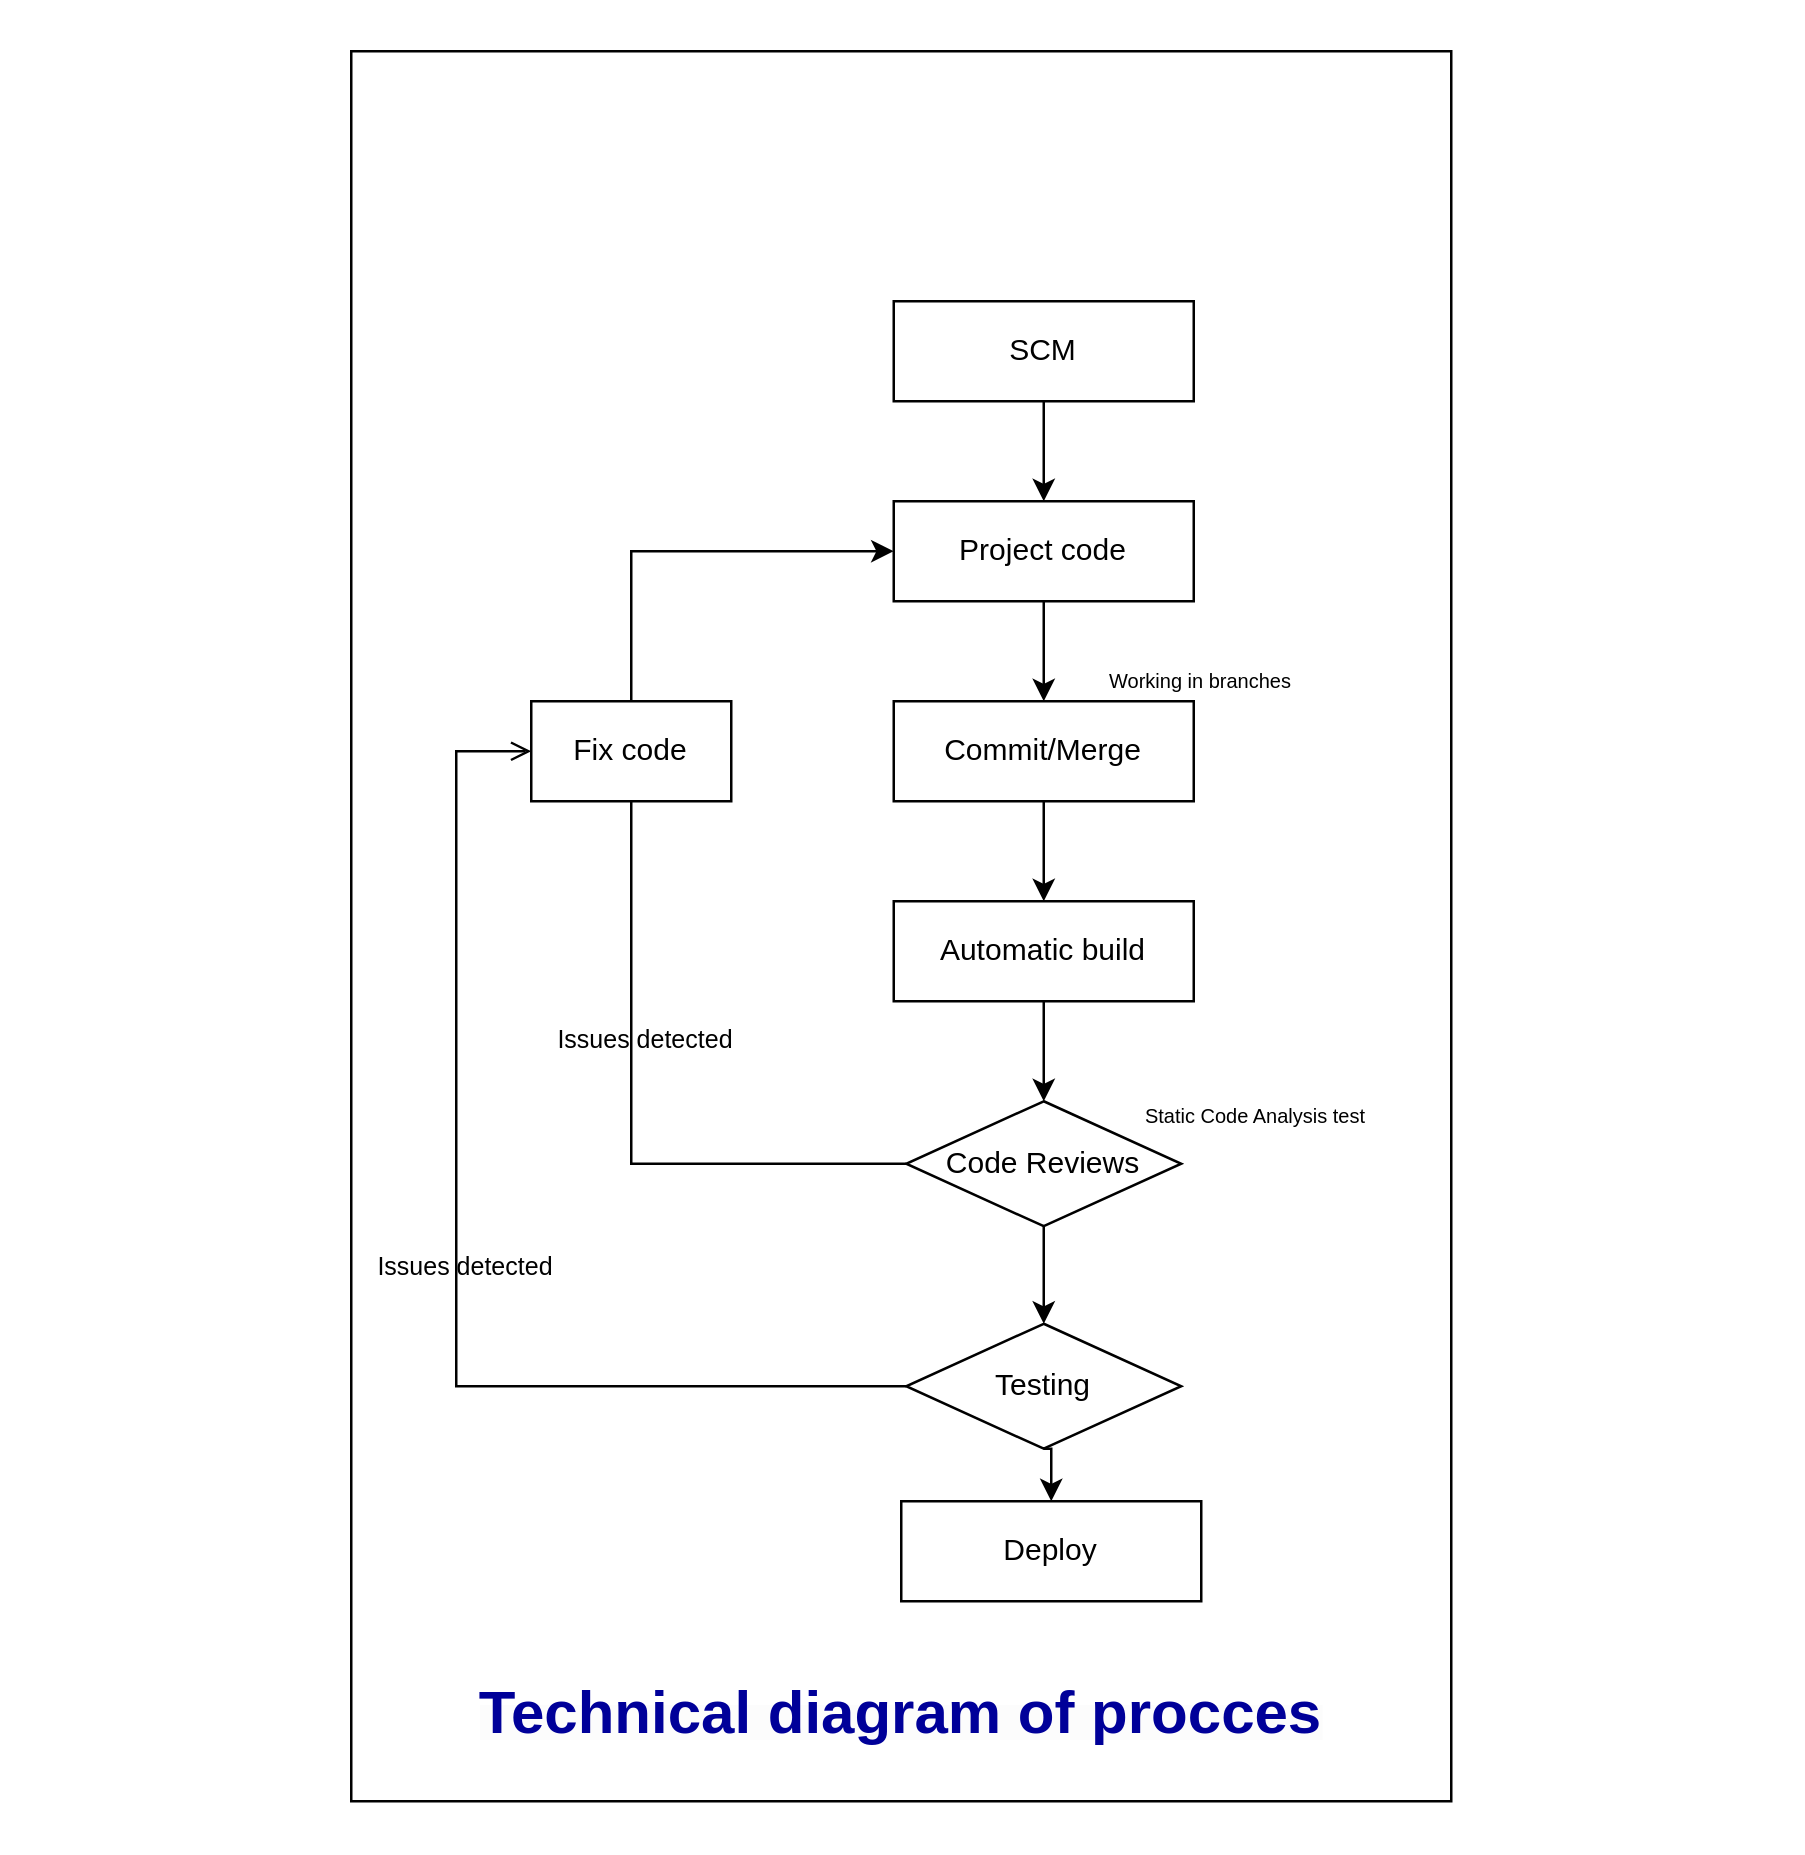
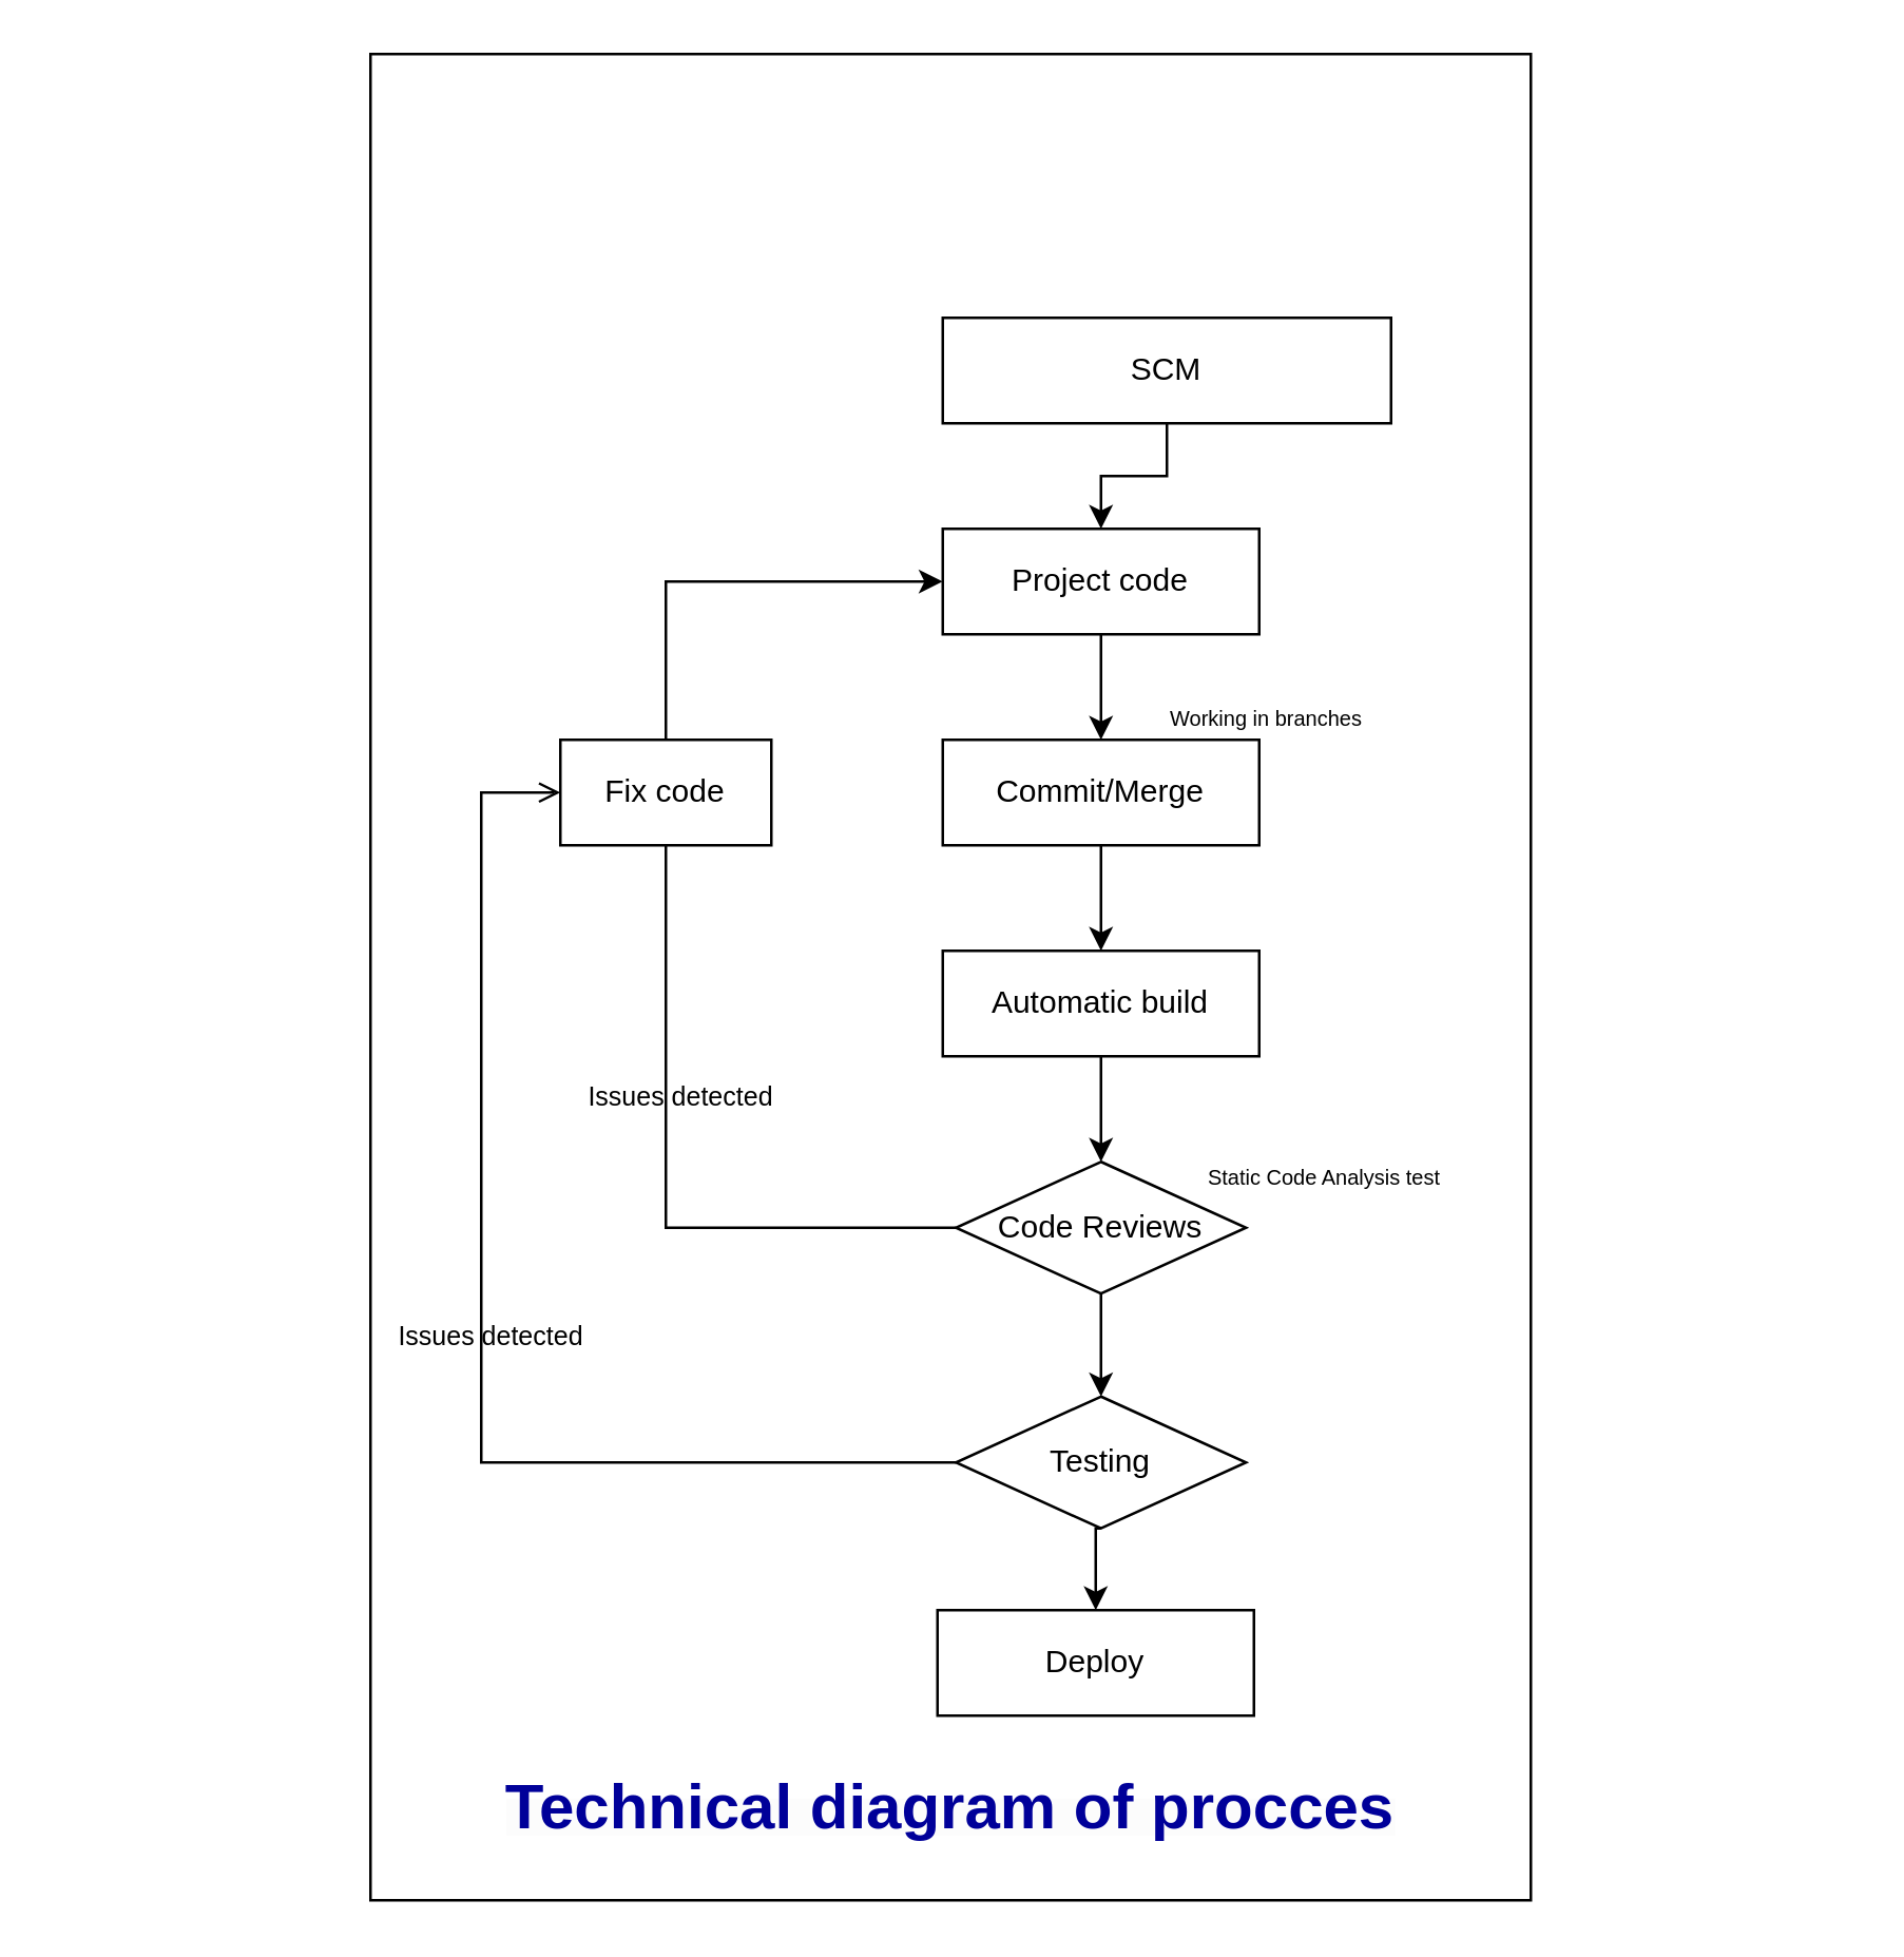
  <mxCell id="0" />
  <mxCell id="1" parent="0" />
  <mxCell id="2" value="" style="verticalLabelPosition=bottom;verticalAlign=top;html=1;shape=mxgraph.basic.rect;fillColor2=none;strokeWidth=1;size=20;indent=5;fontSize=10;" vertex="1" parent="1"><mxGeometry x="140" y="20" width="440" height="700" as="geometry" /></mxCell>
  <mxCell id="3" style="edgeStyle=orthogonalEdgeStyle;rounded=0;orthogonalLoop=1;jettySize=auto;html=1;exitX=0.5;exitY=1;exitDx=0;exitDy=0;entryX=0.5;entryY=0;entryDx=0;entryDy=0;" edge="1" parent="1" source="4" target="6"><mxGeometry relative="1" as="geometry" /></mxCell>
- <mxCell id="4" value="SCM" style="rounded=0;whiteSpace=wrap;html=1;" vertex="1" parent="1"><mxGeometry x="357" y="120" width="120" height="40" as="geometry" /></mxCell>
+ <mxCell id="4" value="SCM" style="rounded=0;whiteSpace=wrap;html=1;" vertex="1" parent="1"><mxGeometry x="357" y="120" width="170" height="40" as="geometry" /></mxCell>
  <mxCell id="5" style="edgeStyle=orthogonalEdgeStyle;rounded=0;orthogonalLoop=1;jettySize=auto;html=1;exitX=0.5;exitY=1;exitDx=0;exitDy=0;entryX=0.5;entryY=0;entryDx=0;entryDy=0;" edge="1" parent="1" source="6" target="8"><mxGeometry relative="1" as="geometry" /></mxCell>
  <mxCell id="6" value="Project code" style="rounded=0;whiteSpace=wrap;html=1;" vertex="1" parent="1"><mxGeometry x="357" y="200" width="120" height="40" as="geometry" /></mxCell>
  <mxCell id="7" style="edgeStyle=orthogonalEdgeStyle;rounded=0;orthogonalLoop=1;jettySize=auto;html=1;exitX=0.5;exitY=1;exitDx=0;exitDy=0;entryX=0.5;entryY=0;entryDx=0;entryDy=0;" edge="1" parent="1" source="8" target="14"><mxGeometry relative="1" as="geometry" /></mxCell>
  <mxCell id="8" value="Commit/Merge" style="rounded=0;whiteSpace=wrap;html=1;" vertex="1" parent="1"><mxGeometry x="357" y="280" width="120" height="40" as="geometry" /></mxCell>
  <mxCell id="9" value="&lt;font style=&quot;font-size: 8px&quot;&gt;Working in branches&lt;/font&gt;" style="text;html=1;strokeColor=none;fillColor=none;align=center;verticalAlign=middle;whiteSpace=wrap;rounded=0;" vertex="1" parent="1"><mxGeometry x="410" y="256" width="140" height="30" as="geometry" /></mxCell>
  <mxCell id="10" style="edgeStyle=orthogonalEdgeStyle;rounded=0;orthogonalLoop=1;jettySize=auto;html=1;exitX=0;exitY=0.5;exitDx=0;exitDy=0;entryX=0;entryY=0.5;entryDx=0;entryDy=0;startArrow=none;" edge="1" parent="1" source="19" target="6"><mxGeometry relative="1" as="geometry"><Array as="points"><mxPoint x="252" y="220" /></Array></mxGeometry></mxCell>
  <mxCell id="11" style="edgeStyle=orthogonalEdgeStyle;rounded=0;orthogonalLoop=1;jettySize=auto;html=1;exitX=0.5;exitY=1;exitDx=0;exitDy=0;" edge="1" parent="1" source="12" target="18"><mxGeometry relative="1" as="geometry" /></mxCell>
  <mxCell id="12" value="Code Reviews" style="rhombus;whiteSpace=wrap;html=1;" vertex="1" parent="1"><mxGeometry x="362" y="440" width="110" height="50" as="geometry" /></mxCell>
  <mxCell id="13" style="edgeStyle=orthogonalEdgeStyle;rounded=0;orthogonalLoop=1;jettySize=auto;html=1;exitX=0.5;exitY=1;exitDx=0;exitDy=0;entryX=0.5;entryY=0;entryDx=0;entryDy=0;" edge="1" parent="1" source="14" target="12"><mxGeometry relative="1" as="geometry" /></mxCell>
  <mxCell id="14" value="Automatic build" style="rounded=0;whiteSpace=wrap;html=1;" vertex="1" parent="1"><mxGeometry x="357" y="360" width="120" height="40" as="geometry" /></mxCell>
  <mxCell id="15" value="&lt;font style=&quot;font-size: 8px&quot;&gt;Static Code Analysis test&lt;/font&gt;" style="text;html=1;strokeColor=none;fillColor=none;align=center;verticalAlign=middle;whiteSpace=wrap;rounded=0;" vertex="1" parent="1"><mxGeometry x="432" y="430" width="140" height="30" as="geometry" /></mxCell>
  <mxCell id="16" style="edgeStyle=orthogonalEdgeStyle;rounded=0;orthogonalLoop=1;jettySize=auto;html=1;exitX=0;exitY=0.5;exitDx=0;exitDy=0;entryX=0;entryY=0.5;entryDx=0;entryDy=0;endArrow=open;" edge="1" parent="1" source="18" target="19"><mxGeometry relative="1" as="geometry"><Array as="points"><mxPoint x="182" y="554" /><mxPoint x="182" y="300" /></Array></mxGeometry></mxCell>
  <mxCell id="17" style="edgeStyle=orthogonalEdgeStyle;rounded=0;orthogonalLoop=1;jettySize=auto;html=1;exitX=0.5;exitY=1;exitDx=0;exitDy=0;entryX=0.5;entryY=0;entryDx=0;entryDy=0;fontSize=10;" edge="1" parent="1" source="18" target="23"><mxGeometry relative="1" as="geometry" /></mxCell>
  <mxCell id="18" value="Testing" style="rhombus;whiteSpace=wrap;html=1;" vertex="1" parent="1"><mxGeometry x="362" y="529" width="110" height="50" as="geometry" /></mxCell>
  <mxCell id="19" value="Fix code" style="rounded=0;whiteSpace=wrap;html=1;" vertex="1" parent="1"><mxGeometry x="212" y="280" width="80" height="40" as="geometry" /></mxCell>
  <mxCell id="20" value="" style="edgeStyle=orthogonalEdgeStyle;rounded=0;orthogonalLoop=1;jettySize=auto;html=1;exitX=0;exitY=0.5;exitDx=0;exitDy=0;entryX=0.5;entryY=1;entryDx=0;entryDy=0;endArrow=none;" edge="1" parent="1" source="12" target="19"><mxGeometry relative="1" as="geometry"><mxPoint x="362" y="465" as="sourcePoint" /><mxPoint x="357" y="220" as="targetPoint" /><Array as="points"><mxPoint x="252" y="465" /></Array></mxGeometry></mxCell>
  <mxCell id="21" value="&lt;font style=&quot;font-size: 10px&quot;&gt;Issues detected&lt;/font&gt;" style="text;html=1;strokeColor=none;fillColor=none;align=center;verticalAlign=middle;whiteSpace=wrap;rounded=0;" vertex="1" parent="1"><mxGeometry x="188" y="400" width="140" height="30" as="geometry" /></mxCell>
  <mxCell id="22" value="&lt;font style=&quot;font-size: 10px&quot;&gt;Issues detected&lt;/font&gt;" style="text;html=1;strokeColor=none;fillColor=none;align=center;verticalAlign=middle;whiteSpace=wrap;rounded=0;" vertex="1" parent="1"><mxGeometry x="128" y="491" width="116" height="30" as="geometry" /></mxCell>
- <mxCell id="23" value="Deploy" style="rounded=0;whiteSpace=wrap;html=1;" vertex="1" parent="1"><mxGeometry x="360" y="600" width="120" height="40" as="geometry" /></mxCell>
+ <mxCell id="23" value="Deploy" style="rounded=0;whiteSpace=wrap;html=1;" vertex="1" parent="1"><mxGeometry x="355" y="610" width="120" height="40" as="geometry" /></mxCell>
  <mxCell id="24" value="&lt;span style=&quot;text-align: left ; background-color: rgb(252 , 252 , 252)&quot;&gt;&lt;font style=&quot;font-size: 24px&quot; color=&quot;#000099&quot;&gt;&lt;b&gt;Technical diagram of procces&lt;/b&gt;&lt;/font&gt;&lt;/span&gt;" style="text;html=1;strokeColor=none;fillColor=none;align=center;verticalAlign=middle;whiteSpace=wrap;rounded=0;" vertex="1" parent="1"><mxGeometry x="20" y="670" width="680" height="30" as="geometry" /></mxCell>
